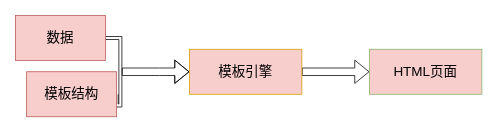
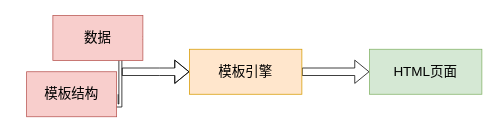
  <mxCell id="0" />
  <mxCell id="1" parent="0" />
  <mxCell id="2" style="rounded=0;orthogonalLoop=1;jettySize=auto;html=1;entryX=1;entryY=0.5;entryDx=0;entryDy=0;exitX=1;exitY=0.5;exitDx=0;exitDy=0;shape=link;edgeStyle=orthogonalEdgeStyle;" edge="1" parent="1" source="3" target="4"><mxGeometry relative="1" as="geometry"><Array as="points"><mxPoint x="160" y="50" /><mxPoint x="160" y="140" /></Array></mxGeometry></mxCell>
- <mxCell id="3" value="&lt;font style=&quot;font-size: 18px;&quot;&gt;数据&lt;/font&gt;" style="rounded=0;whiteSpace=wrap;html=1;fillColor=#f8cecc;strokeColor=#b85450;" vertex="1" parent="1"><mxGeometry x="20" y="20" width="120" height="60" as="geometry" /></mxCell>
+ <mxCell id="3" value="&lt;font style=&quot;font-size: 18px;&quot;&gt;数据&lt;/font&gt;" style="rounded=0;whiteSpace=wrap;html=1;fillColor=#f8cecc;strokeColor=#b85450;" vertex="1" parent="1"><mxGeometry x="70" y="20" width="120" height="60" as="geometry" /></mxCell>
  <mxCell id="4" value="&lt;font style=&quot;font-size: 18px;&quot;&gt;模板结构&lt;/font&gt;" style="rounded=0;whiteSpace=wrap;html=1;fillColor=#f8cecc;strokeColor=#b85450;" vertex="1" parent="1"><mxGeometry x="35" y="95" width="120" height="60" as="geometry" /></mxCell>
- <mxCell id="5" value="&lt;font style=&quot;font-size: 18px;&quot;&gt;HTML页面&lt;/font&gt;" style="rounded=0;whiteSpace=wrap;html=1;fillColor=#f8cecc;strokeColor=#82b366;" vertex="1" parent="1"><mxGeometry x="492" y="65" width="150" height="60" as="geometry" /></mxCell>
+ <mxCell id="5" value="&lt;font style=&quot;font-size: 18px;&quot;&gt;HTML页面&lt;/font&gt;" style="rounded=0;whiteSpace=wrap;html=1;fillColor=#d5e8d4;strokeColor=#82b366;" vertex="1" parent="1"><mxGeometry x="492" y="65" width="150" height="60" as="geometry" /></mxCell>
  <mxCell id="6" style="edgeStyle=orthogonalEdgeStyle;rounded=0;orthogonalLoop=1;jettySize=auto;html=1;entryX=0;entryY=0.5;entryDx=0;entryDy=0;shape=flexArrow;" edge="1" parent="1" source="7" target="5"><mxGeometry relative="1" as="geometry" /></mxCell>
- <mxCell id="7" value="&lt;font style=&quot;font-size: 18px;&quot;&gt;模板引擎&lt;/font&gt;" style="rounded=0;whiteSpace=wrap;html=1;fillColor=#f8cecc;strokeColor=#d79b00;" vertex="1" parent="1"><mxGeometry x="252" y="65" width="150" height="60" as="geometry" /></mxCell>
+ <mxCell id="7" value="&lt;font style=&quot;font-size: 18px;&quot;&gt;模板引擎&lt;/font&gt;" style="rounded=0;whiteSpace=wrap;html=1;fillColor=#ffe6cc;strokeColor=#d79b00;" vertex="1" parent="1"><mxGeometry x="252" y="65" width="150" height="60" as="geometry" /></mxCell>
  <mxCell id="8" value="" style="endArrow=classic;html=1;rounded=0;entryX=0;entryY=0.5;entryDx=0;entryDy=0;shape=flexArrow;" edge="1" parent="1" target="7"><mxGeometry width="50" height="50" relative="1" as="geometry"><mxPoint x="162" y="95" as="sourcePoint" /><mxPoint x="372" y="125" as="targetPoint" /><Array as="points"><mxPoint x="212" y="95" /></Array></mxGeometry></mxCell>
